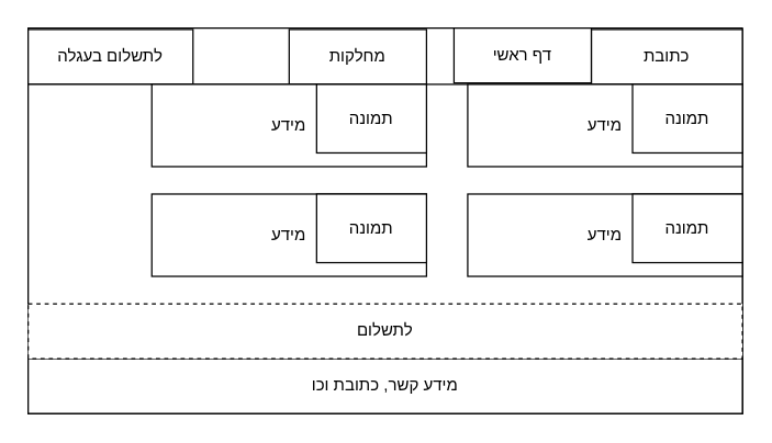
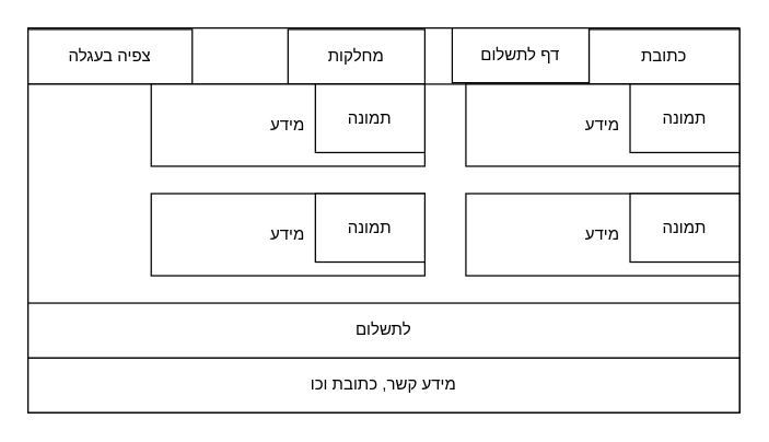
  <mxCell id="0" />
  <mxCell id="1" parent="0" />
  <mxCell id="2" value="" style="rounded=0;whiteSpace=wrap;html=1;" vertex="1" parent="1"><mxGeometry x="20" y="20" width="520" height="281" as="geometry" /></mxCell>
  <mxCell id="3" value="כתובת" style="rounded=0;whiteSpace=wrap;html=1;" vertex="1" parent="1"><mxGeometry x="430" y="21" width="110" height="40" as="geometry" /></mxCell>
- <mxCell id="4" value="לתשלום בעגלה" style="rounded=0;whiteSpace=wrap;html=1;" vertex="1" parent="1"><mxGeometry x="20" y="21" width="120" height="40" as="geometry" /></mxCell>
+ <mxCell id="4" value="צפיה בעגלה" style="rounded=0;whiteSpace=wrap;html=1;" vertex="1" parent="1"><mxGeometry x="20" y="21" width="120" height="40" as="geometry" /></mxCell>
  <mxCell id="5" value="מחלקות" style="rounded=0;whiteSpace=wrap;html=1;" vertex="1" parent="1"><mxGeometry x="210" y="21" width="100" height="40" as="geometry" /></mxCell>
  <mxCell id="6" value="" style="rounded=0;whiteSpace=wrap;html=1;" vertex="1" parent="1"><mxGeometry x="20" y="61" width="520" height="240" as="geometry" /></mxCell>
- <mxCell id="7" value="דף ראשי" style="rounded=0;whiteSpace=wrap;html=1;" vertex="1" parent="1"><mxGeometry x="330" y="20" width="100" height="40" as="geometry" /></mxCell>
+ <mxCell id="7" value="דף לתשלום" style="rounded=0;whiteSpace=wrap;html=1;" vertex="1" parent="1"><mxGeometry x="330" y="20" width="100" height="40" as="geometry" /></mxCell>
  <mxCell id="8" value="מידע קשר, כתובת וכו" style="rounded=0;whiteSpace=wrap;html=1;" vertex="1" parent="1"><mxGeometry x="20" y="261" width="520" height="40" as="geometry" /></mxCell>
  <mxCell id="9" value="מידע" style="rounded=0;whiteSpace=wrap;html=1;" vertex="1" parent="1"><mxGeometry x="340" y="61" width="200" height="60" as="geometry" /></mxCell>
  <mxCell id="10" value="תמונה" style="rounded=0;whiteSpace=wrap;html=1;" vertex="1" parent="1"><mxGeometry x="460" y="61" width="80" height="50" as="geometry" /></mxCell>
- <mxCell id="11" value="לתשלום" style="rounded=0;whiteSpace=wrap;html=1;dashed=1;" vertex="1" parent="1"><mxGeometry x="20" y="221" width="520" height="40" as="geometry" /></mxCell>
+ <mxCell id="11" value="לתשלום" style="rounded=0;whiteSpace=wrap;html=1;" vertex="1" parent="1"><mxGeometry x="20" y="221" width="520" height="40" as="geometry" /></mxCell>
  <mxCell id="12" value="מידע" style="rounded=0;whiteSpace=wrap;html=1;" vertex="1" parent="1"><mxGeometry x="340" y="141" width="200" height="60" as="geometry" /></mxCell>
  <mxCell id="13" value="תמונה" style="rounded=0;whiteSpace=wrap;html=1;" vertex="1" parent="1"><mxGeometry x="460" y="141" width="80" height="50" as="geometry" /></mxCell>
  <mxCell id="14" value="מידע" style="rounded=0;whiteSpace=wrap;html=1;" vertex="1" parent="1"><mxGeometry x="110" y="61" width="200" height="60" as="geometry" /></mxCell>
  <mxCell id="15" value="תמונה" style="rounded=0;whiteSpace=wrap;html=1;" vertex="1" parent="1"><mxGeometry x="230" y="61" width="80" height="50" as="geometry" /></mxCell>
  <mxCell id="16" value="מידע" style="rounded=0;whiteSpace=wrap;html=1;" vertex="1" parent="1"><mxGeometry x="110" y="141" width="200" height="60" as="geometry" /></mxCell>
  <mxCell id="17" value="תמונה" style="rounded=0;whiteSpace=wrap;html=1;" vertex="1" parent="1"><mxGeometry x="230" y="141" width="80" height="50" as="geometry" /></mxCell>
